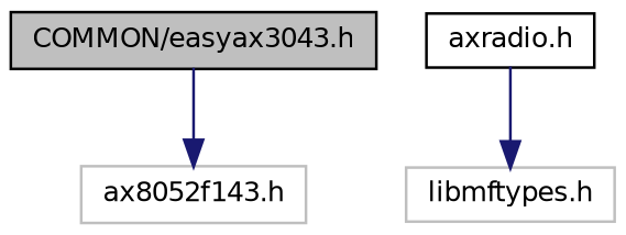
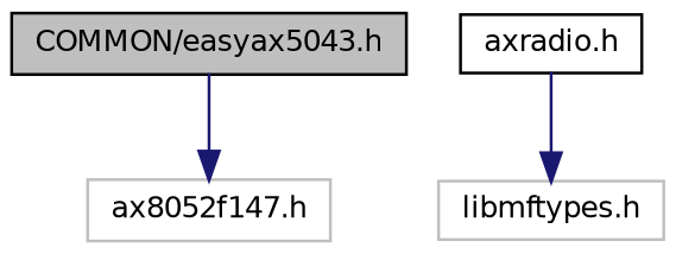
  digraph {
    node [color=black fillcolor=white fontname=Helvetica fontsize=10 shape=record style=filled]
    edge [color=midnightblue fontname=Helvetica fontsize=10 labelfontname=Helvetica labelfontsize=10 style=solid]
-   n1 [fillcolor=grey75 fontcolor=black height=0.2 label="COMMON/easyax3043.h" width=0.4]
-   n2 [color=grey75 height=0.2 label="ax8052f143.h" width=0.4]
+   n1 [fillcolor=grey75 fontcolor=black height=0.2 label="COMMON/easyax5043.h" width=0.4]
+   n2 [color=grey75 height=0.2 label="ax8052f147.h" width=0.4]
    n3 [height=0.2 label="axradio.h" width=0.4]
    n4 [color=grey75 height=0.2 label="libmftypes.h" width=0.4]
    n1 -> n2
    n3 -> n4
  }
